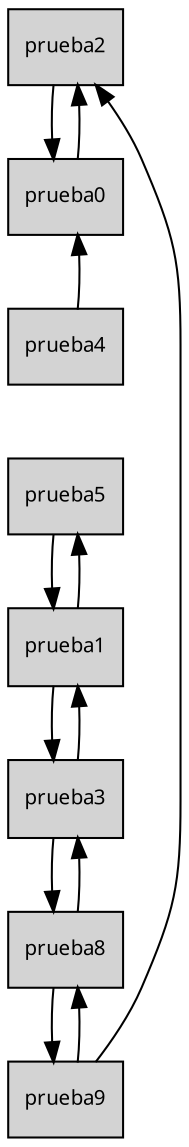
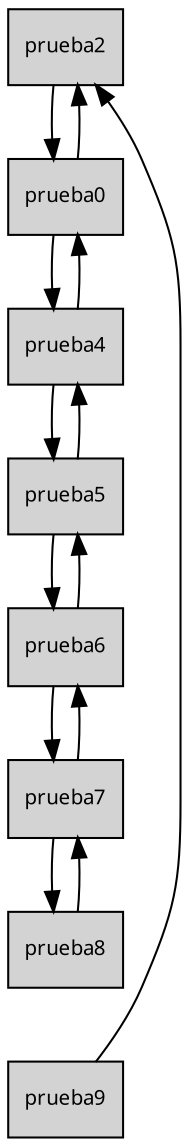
  digraph {
    node [fontname=" Verdana" fontsize=10 shape=record style=filled]
    n1 [label=prueba2]
    n2 [label=prueba0]
    n3 [label=prueba4]
    n4 [label=prueba9]
    n5 [label=prueba8]
    n6 [label=prueba5]
-   n7 [label=prueba1]
-   n8 [label=prueba3]
+   n7 [label=prueba6]
+   n8 [label=prueba7]
    n1 -> n2
    n2 -> n1
+   n2 -> n3
    n3 -> n2
+   n3 -> n6
    n4 -> n1
-   n4 -> n5
-   n5 -> n4
    n5 -> n8
+   n6 -> n3
    n6 -> n7
    n7 -> n6
    n7 -> n8
    n8 -> n5
    n8 -> n7
  }
